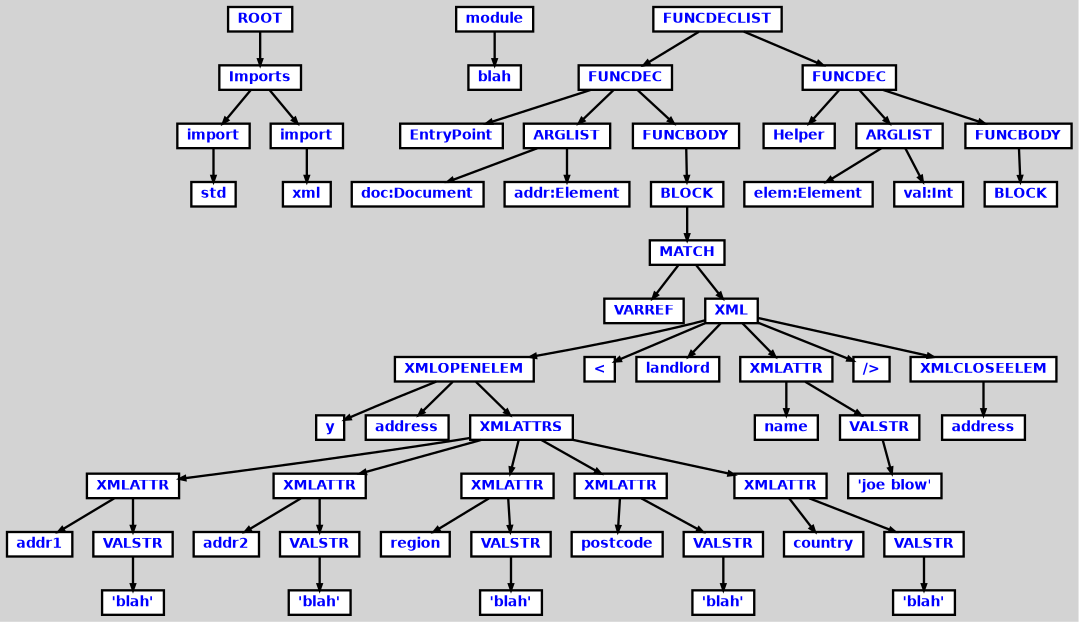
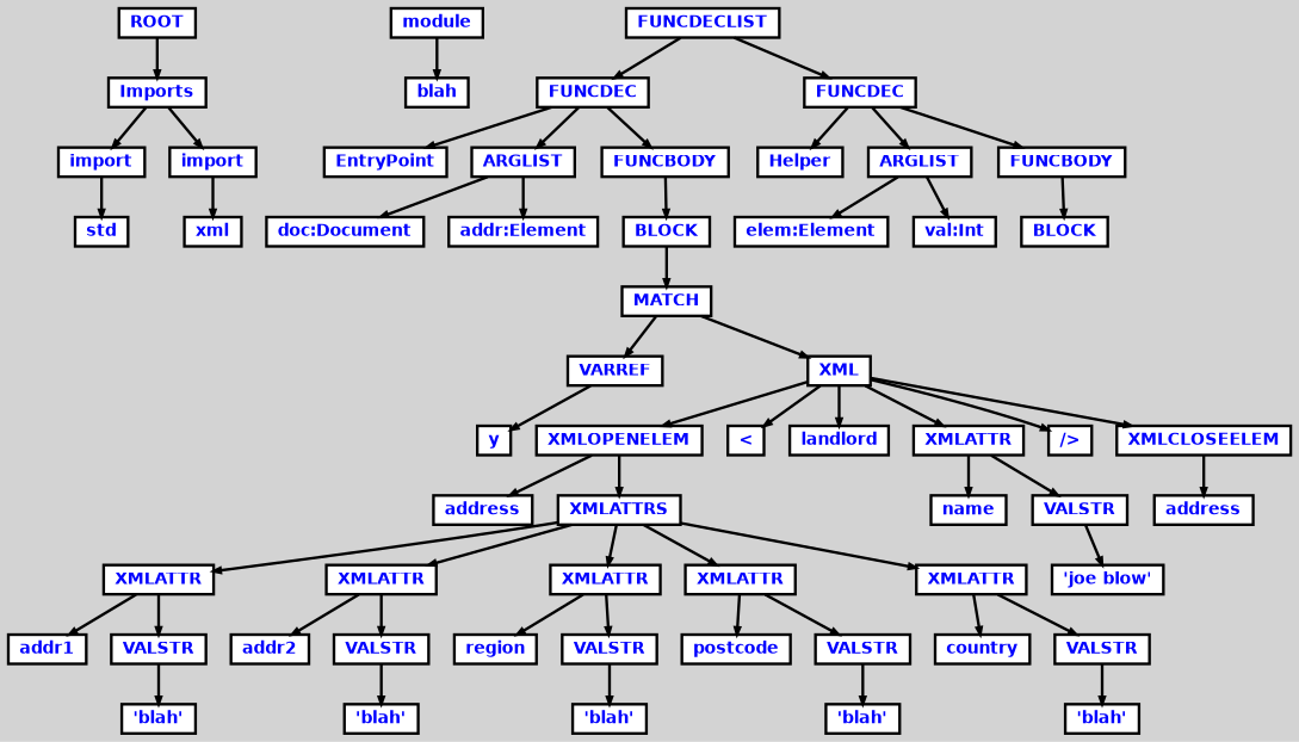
  digraph {
    bgcolor=lightgrey
    ordering=out
    ranksep=.4
    node [color=black fillcolor=white fixedsize=false fontcolor=blue fontname="Helvetica-bold" fontsize=12 shape=box style="filled, solid, bold"]
    edge [arrowsize=.5 color=black style=bold]
    n1 [height=.25 label=ROOT width=.25]
    n2 [height=.25 label=Imports width=.25]
    n3 [height=.25 label=module width=.25]
    n4 [height=.25 label=blah width=.25]
    n5 [height=.25 label=import width=.25]
    n6 [height=.25 label=import width=.25]
    n7 [height=.25 label=FUNCDECLIST width=.25]
    n8 [height=.25 label=FUNCDEC width=.25]
    n9 [height=.25 label=FUNCDEC width=.25]
    n10 [height=.25 label=std width=.25]
    n11 [height=.25 label=xml width=.25]
    n12 [height=.25 label=EntryPoint width=.25]
    n13 [height=.25 label=ARGLIST width=.25]
    n14 [height=.25 label=FUNCBODY width=.25]
    n15 [height=.25 label=Helper width=.25]
    n16 [height=.25 label=ARGLIST width=.25]
    n17 [height=.25 label=FUNCBODY width=.25]
    n18 [height=.25 label="doc:Document" width=.25]
    n19 [height=.25 label="addr:Element" width=.25]
    n20 [height=.25 label=BLOCK width=.25]
    n21 [height=.25 label=MATCH width=.25]
    n22 [height=.25 label=VARREF width=.25]
    n23 [height=.25 label=XML width=.25]
    n24 [height=.25 label=y width=.25]
    n25 [height=.25 label=XMLOPENELEM width=.25]
    n26 [height=.25 label="<" width=.25]
    n27 [height=.25 label=landlord width=.25]
    n28 [height=.25 label=XMLATTR width=.25]
    n29 [height=.25 label="/>" width=.25]
    n30 [height=.25 label=XMLCLOSEELEM width=.25]
    n31 [height=.25 label=address width=.25]
    n32 [height=.25 label=XMLATTRS width=.25]
    n33 [height=.25 label=name width=.25]
    n34 [height=.25 label=VALSTR width=.25]
    n35 [height=.25 label=address width=.25]
    n36 [height=.25 label=XMLATTR width=.25]
    n37 [height=.25 label=XMLATTR width=.25]
    n38 [height=.25 label=XMLATTR width=.25]
    n39 [height=.25 label=XMLATTR width=.25]
    n40 [height=.25 label=XMLATTR width=.25]
    n41 [height=.25 label=addr1 width=.25]
    n42 [height=.25 label=VALSTR width=.25]
    n43 [height=.25 label=addr2 width=.25]
    n44 [height=.25 label=VALSTR width=.25]
    n45 [height=.25 label=region width=.25]
    n46 [height=.25 label=VALSTR width=.25]
    n47 [height=.25 label=postcode width=.25]
    n48 [height=.25 label=VALSTR width=.25]
    n49 [height=.25 label=country width=.25]
    n50 [height=.25 label=VALSTR width=.25]
    n51 [height=.25 label="'blah'" width=.25]
    n52 [height=.25 label="'blah'" width=.25]
    n53 [height=.25 label="'blah'" width=.25]
    n54 [height=.25 label="'blah'" width=.25]
    n55 [height=.25 label="'blah'" width=.25]
    n56 [height=.25 label="'joe blow'" width=.25]
    n57 [height=.25 label="elem:Element" width=.25]
    n58 [height=.25 label="val:Int" width=.25]
    n59 [height=.25 label=BLOCK width=.25]
    n1 -> n2
    n2 -> n5
    n2 -> n6
    n3 -> n4
    n5 -> n10
    n6 -> n11
    n7 -> n8
    n7 -> n9
    n8 -> n12
    n8 -> n13
    n8 -> n14
    n9 -> n15
    n9 -> n16
    n9 -> n17
    n13 -> n18
    n13 -> n19
    n14 -> n20
    n16 -> n57
    n16 -> n58
    n17 -> n59
    n20 -> n21
    n21 -> n22
    n21 -> n23
-   n25 -> n24
+   n22 -> n24
    n23 -> n25
    n23 -> n26
    n23 -> n27
    n23 -> n28
    n23 -> n29
    n23 -> n30
    n25 -> n31
    n25 -> n32
    n28 -> n33
    n28 -> n34
    n30 -> n35
    n32 -> n36
    n32 -> n37
    n32 -> n38
    n32 -> n39
    n32 -> n40
    n34 -> n56
    n36 -> n41
    n36 -> n42
    n37 -> n43
    n37 -> n44
    n38 -> n45
    n38 -> n46
    n39 -> n47
    n39 -> n48
    n40 -> n49
    n40 -> n50
    n42 -> n51
    n44 -> n52
    n46 -> n53
    n48 -> n54
    n50 -> n55
  }
